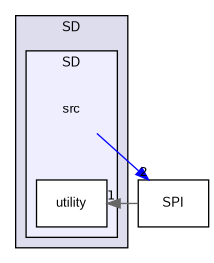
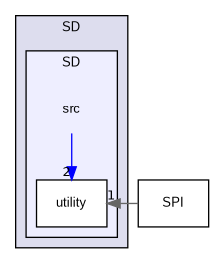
  digraph {
    compound=true
    fontname="Liberation Sans"
    node [fontname="Liberation Sans" fontsize=10 shape=box]
    edge [fontname="Liberation Sans" labeldistance=1.5 labelfontname=Helvetica labelfontsize=10]
    n1 [label=src shape=plaintext]
    n2 [color=black fillcolor=white label=utility style=filled]
    n3 [label=SPI]
    subgraph cluster_1 {
      bgcolor="#ddddee"
      fontsize=10
      label=SD
      pencolor=black
      subgraph cluster_2 {
        bgcolor="#eeeeff"
        fontsize=10
        label=SD
        pencolor=black
        n1
        n2
      }
    }
-   n1 -> n3 [color=blue headlabel=2]
+   n1 -> n2 [color=blue headlabel=2]
    n3 -> n2 [color=gray40 headlabel=1]
  }
